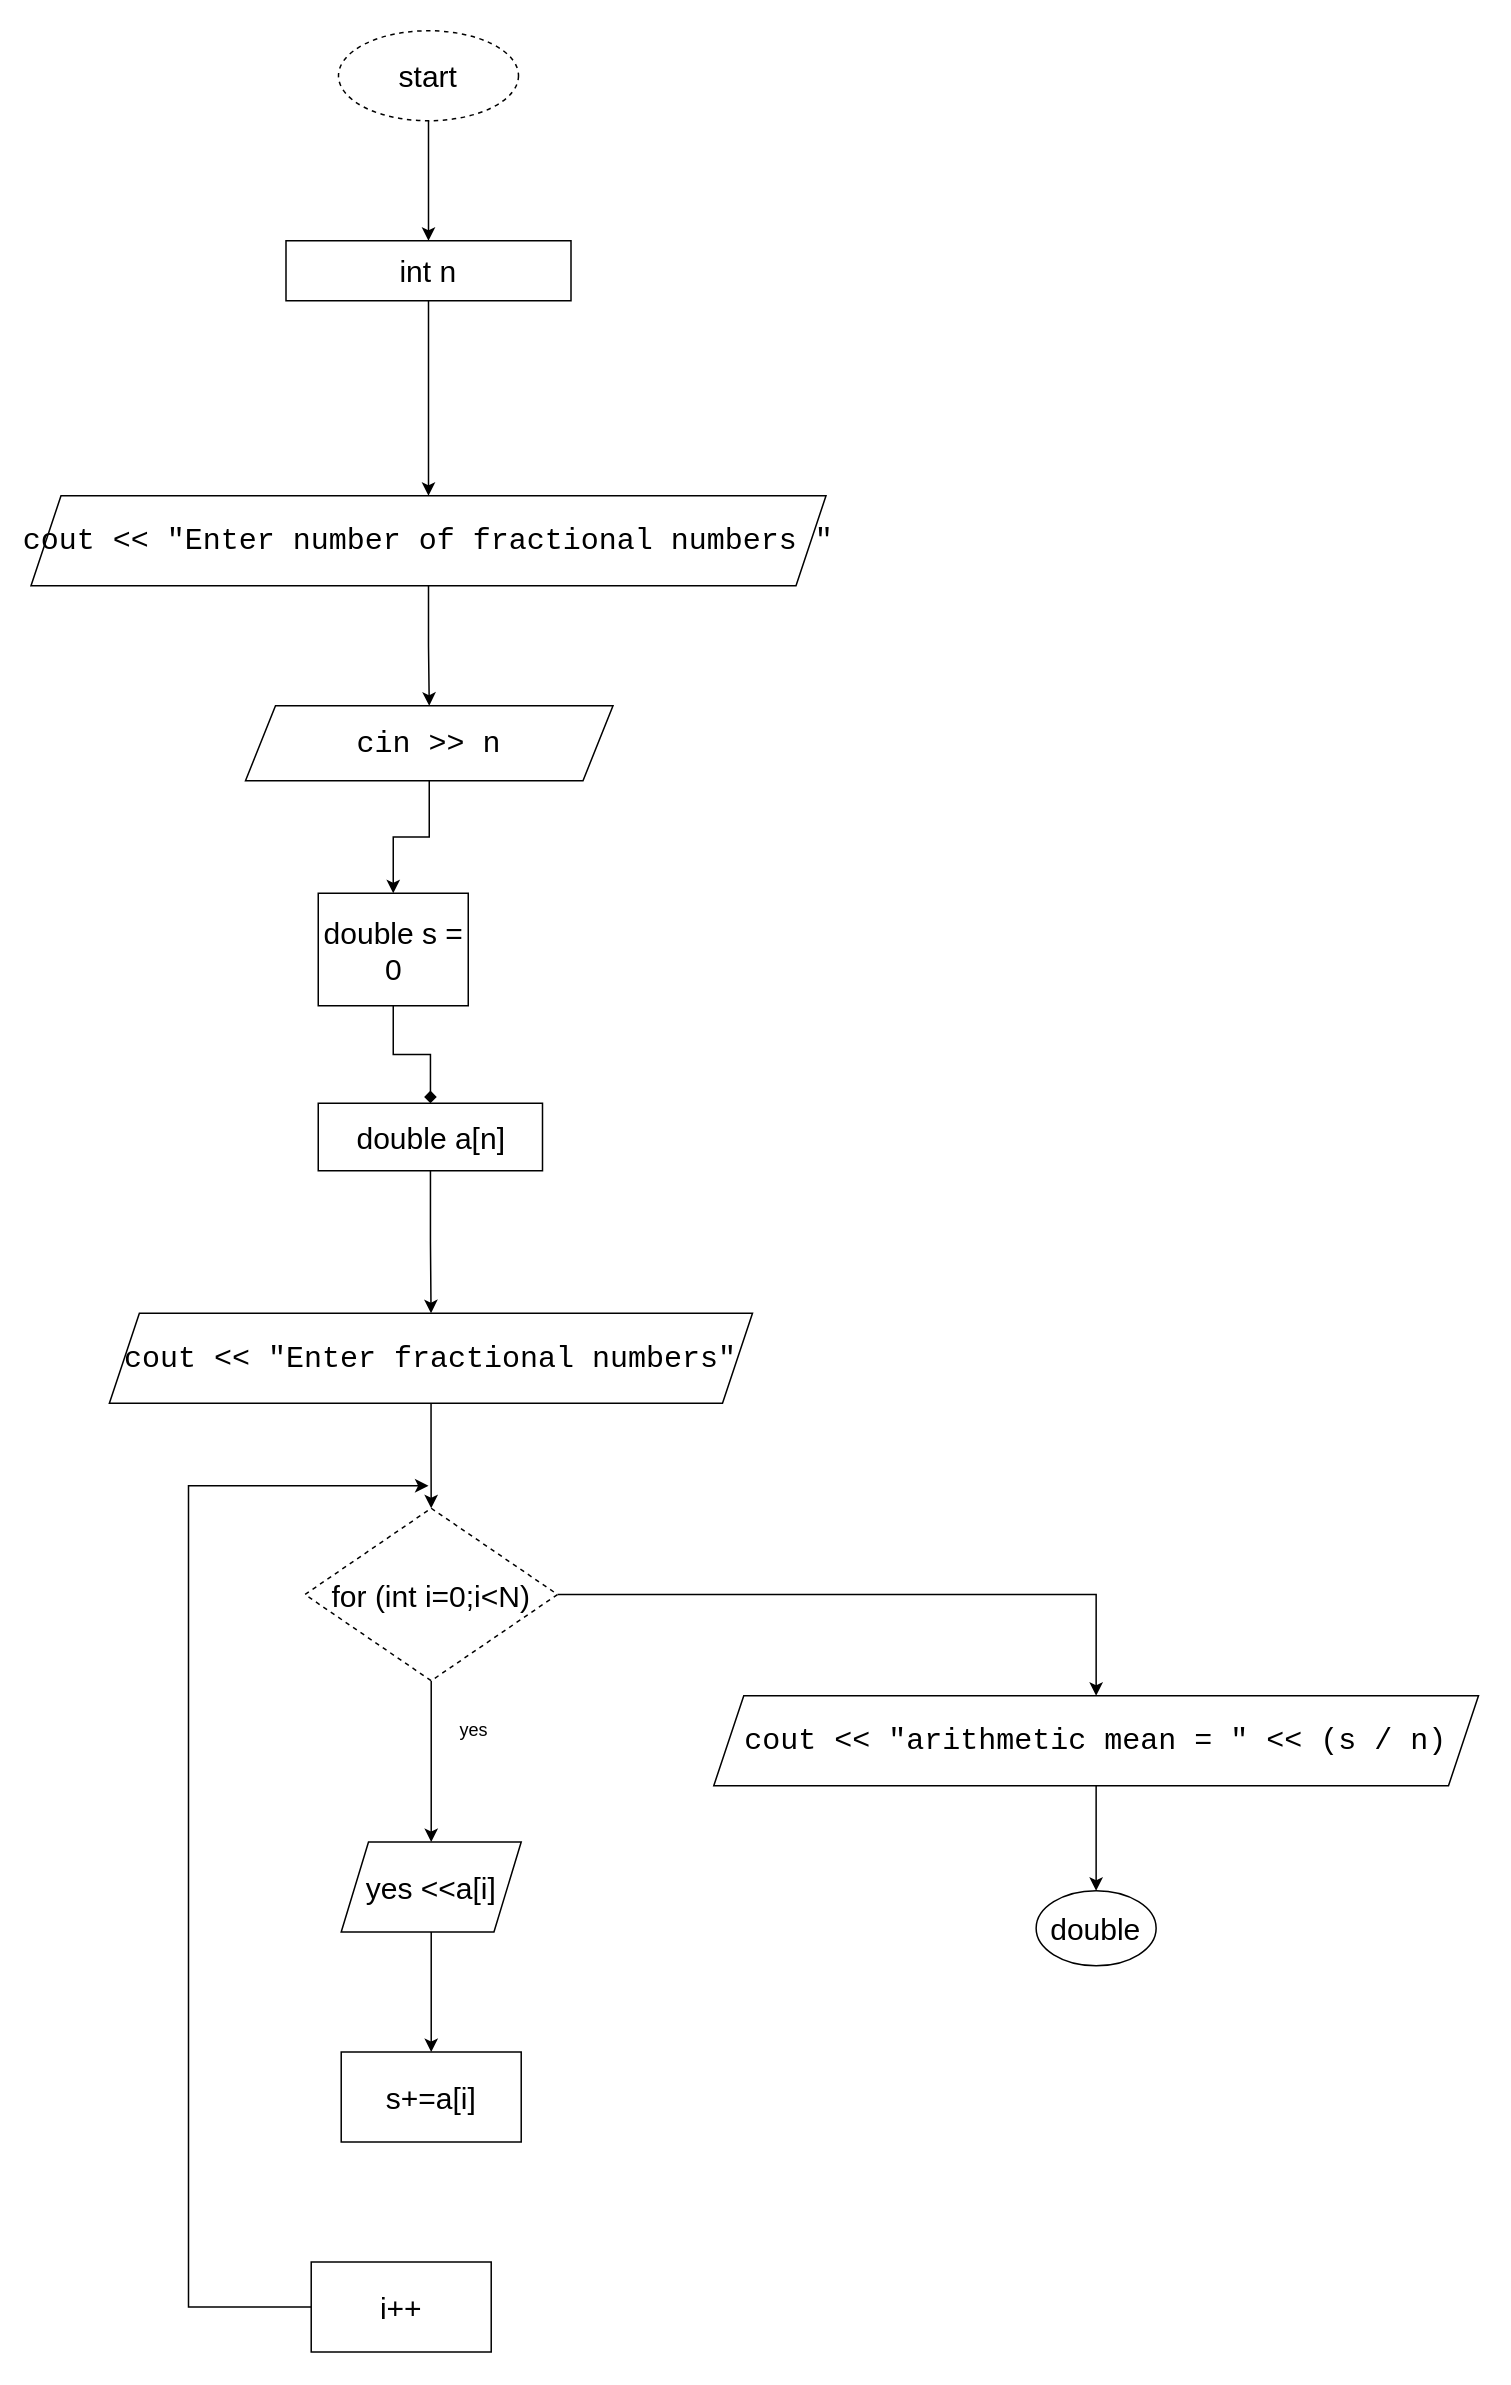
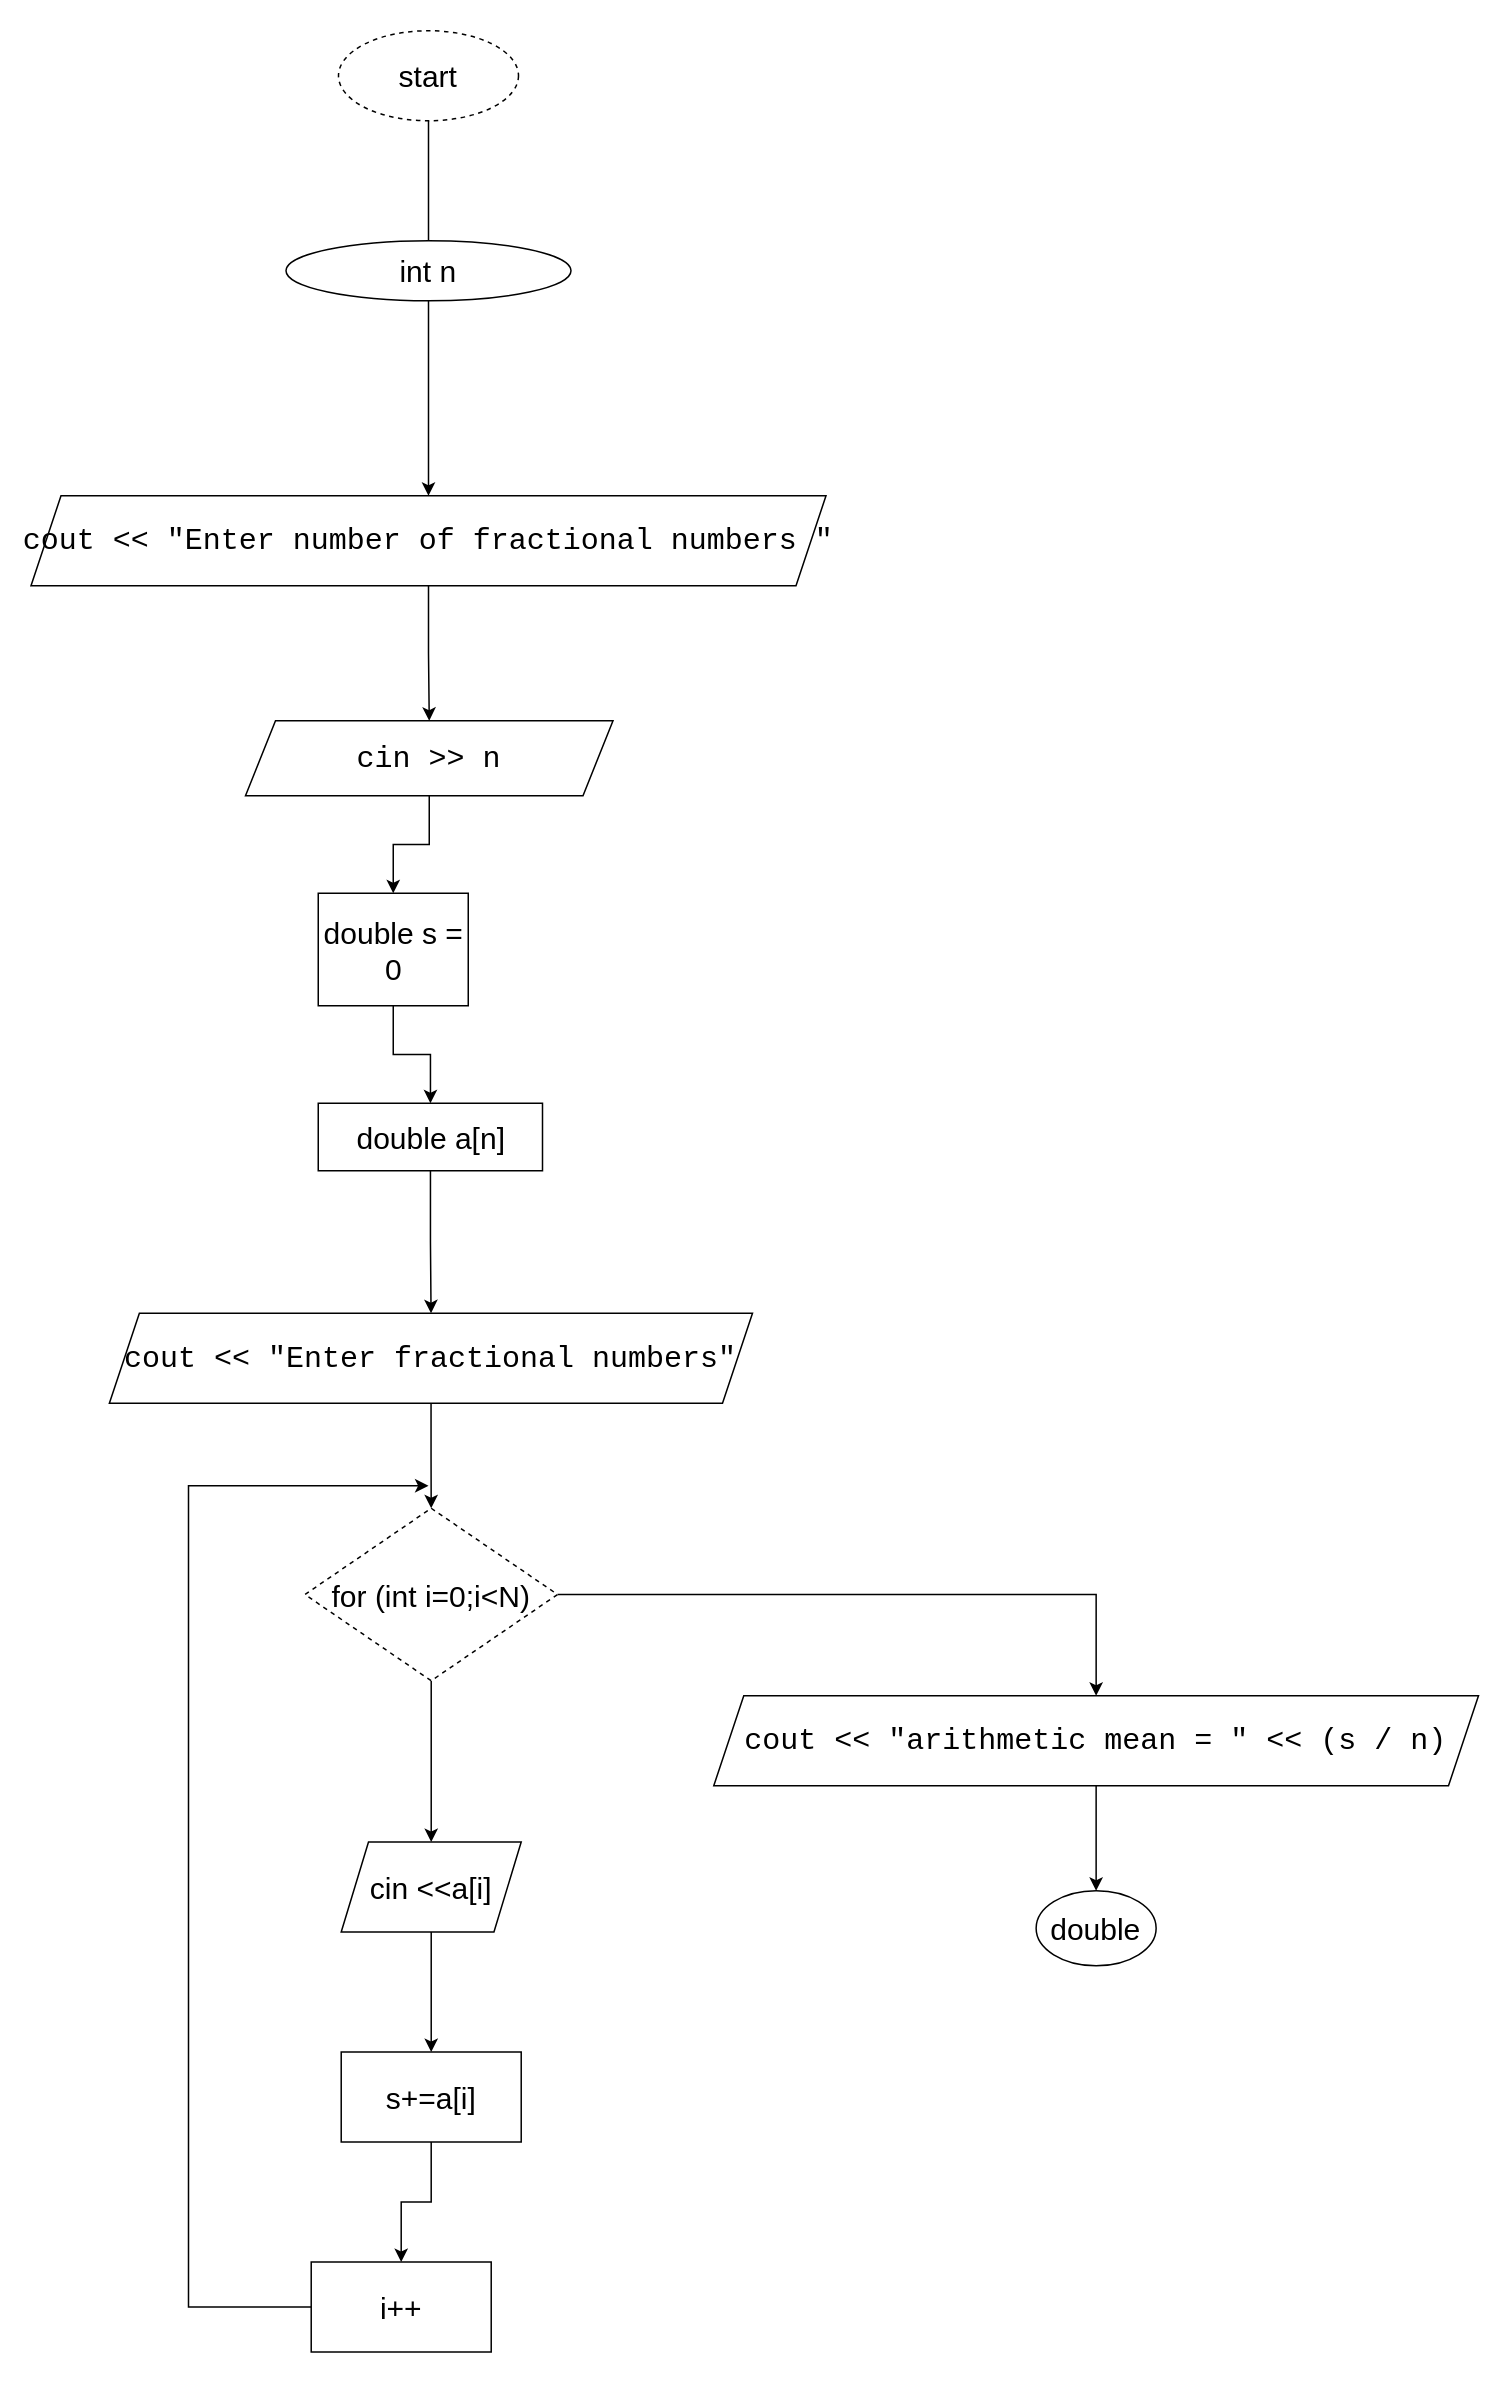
  <mxCell id="0" />
  <mxCell id="1" parent="0" />
- <mxCell id="2" value="" style="edgeStyle=orthogonalEdgeStyle;rounded=0;orthogonalLoop=1;jettySize=auto;html=1;" parent="1" source="3" target="5" edge="1"><mxGeometry relative="1" as="geometry" /></mxCell>
+ <mxCell id="2" value="" style="edgeStyle=orthogonalEdgeStyle;rounded=0;orthogonalLoop=1;jettySize=auto;html=1;endArrow=none;" parent="1" source="3" target="5" edge="1"><mxGeometry relative="1" as="geometry" /></mxCell>
  <mxCell id="3" value="&lt;font style=&quot;font-size: 20px;&quot;&gt;start&lt;/font&gt;" style="ellipse;whiteSpace=wrap;html=1;dashed=1;" parent="1" vertex="1"><mxGeometry x="225" y="20" width="120" height="60" as="geometry" /></mxCell>
  <mxCell id="4" value="" style="edgeStyle=orthogonalEdgeStyle;rounded=0;orthogonalLoop=1;jettySize=auto;html=1;" parent="1" source="5" target="7" edge="1"><mxGeometry relative="1" as="geometry" /></mxCell>
- <mxCell id="5" value="&lt;font style=&quot;font-size: 20px;&quot;&gt;int n&lt;/font&gt;" style="whiteSpace=wrap;html=1;" parent="1" vertex="1"><mxGeometry x="190" y="160" width="190" height="40" as="geometry" /></mxCell>
+ <mxCell id="5" value="&lt;font style=&quot;font-size: 20px;&quot;&gt;int n&lt;/font&gt;" style="ellipse;whiteSpace=wrap;html=1;" parent="1" vertex="1"><mxGeometry x="190" y="160" width="190" height="40" as="geometry" /></mxCell>
  <mxCell id="6" value="" style="edgeStyle=orthogonalEdgeStyle;rounded=0;orthogonalLoop=1;jettySize=auto;html=1;" parent="1" source="7" target="9" edge="1"><mxGeometry relative="1" as="geometry" /></mxCell>
  <mxCell id="7" value="&lt;div style=&quot;font-family: Consolas, &amp;quot;Courier New&amp;quot;, monospace; font-weight: normal; line-height: 19px; white-space: pre; font-size: 20px;&quot;&gt;&lt;div style=&quot;&quot;&gt;&lt;font style=&quot;font-size: 20px;&quot;&gt;cout &amp;lt;&amp;lt; &quot;Enter number of fractional numbers &quot;&lt;/font&gt;&lt;/div&gt;&lt;/div&gt;" style="shape=parallelogram;perimeter=parallelogramPerimeter;whiteSpace=wrap;html=1;fixedSize=1;" parent="1" vertex="1"><mxGeometry x="20" y="330" width="530" height="60" as="geometry" /></mxCell>
  <mxCell id="8" value="" style="edgeStyle=orthogonalEdgeStyle;rounded=0;orthogonalLoop=1;jettySize=auto;html=1;" parent="1" source="9" target="11" edge="1"><mxGeometry relative="1" as="geometry" /></mxCell>
- <mxCell id="9" value="&lt;div style=&quot;font-family: Consolas, &amp;quot;Courier New&amp;quot;, monospace; font-weight: normal; line-height: 19px; white-space: pre; font-size: 20px;&quot;&gt;&lt;div style=&quot;&quot;&gt;cin &amp;gt;&amp;gt; n&lt;/div&gt;&lt;/div&gt;" style="shape=parallelogram;perimeter=parallelogramPerimeter;whiteSpace=wrap;html=1;fixedSize=1;" parent="1" vertex="1"><mxGeometry x="163" y="470" width="245" height="50" as="geometry" /></mxCell>
- <mxCell id="10" value="" style="edgeStyle=orthogonalEdgeStyle;rounded=0;orthogonalLoop=1;jettySize=auto;html=1;endArrow=diamond;" parent="1" source="11" target="13" edge="1"><mxGeometry relative="1" as="geometry" /></mxCell>
+ <mxCell id="9" value="&lt;div style=&quot;font-family: Consolas, &amp;quot;Courier New&amp;quot;, monospace; font-weight: normal; line-height: 19px; white-space: pre; font-size: 20px;&quot;&gt;&lt;div style=&quot;&quot;&gt;cin &amp;gt;&amp;gt; n&lt;/div&gt;&lt;/div&gt;" style="shape=parallelogram;perimeter=parallelogramPerimeter;whiteSpace=wrap;html=1;fixedSize=1;" parent="1" vertex="1"><mxGeometry x="163" y="480" width="245" height="50" as="geometry" /></mxCell>
+ <mxCell id="10" value="" style="edgeStyle=orthogonalEdgeStyle;rounded=0;orthogonalLoop=1;jettySize=auto;html=1;" parent="1" source="11" target="13" edge="1"><mxGeometry relative="1" as="geometry" /></mxCell>
  <mxCell id="11" value="&lt;font style=&quot;font-size: 20px;&quot;&gt;double s = 0&lt;/font&gt;" style="whiteSpace=wrap;html=1;" parent="1" vertex="1"><mxGeometry x="211.5" y="595" width="100" height="75" as="geometry" /></mxCell>
  <mxCell id="12" value="" style="edgeStyle=orthogonalEdgeStyle;rounded=0;orthogonalLoop=1;jettySize=auto;html=1;" parent="1" source="13" target="15" edge="1"><mxGeometry relative="1" as="geometry" /></mxCell>
  <mxCell id="13" value="&lt;font style=&quot;font-size: 20px;&quot;&gt;double a[n]&lt;/font&gt;" style="whiteSpace=wrap;html=1;" parent="1" vertex="1"><mxGeometry x="211.5" y="735" width="149.5" height="45" as="geometry" /></mxCell>
  <mxCell id="14" value="" style="edgeStyle=orthogonalEdgeStyle;rounded=0;orthogonalLoop=1;jettySize=auto;html=1;" parent="1" source="15" target="18" edge="1"><mxGeometry relative="1" as="geometry" /></mxCell>
  <mxCell id="15" value="&lt;div style=&quot;font-family: Consolas, &amp;quot;Courier New&amp;quot;, monospace; font-size: 20px; line-height: 19px; white-space: pre;&quot;&gt;cout &amp;lt;&amp;lt; &quot;Enter fractional numbers&quot;&lt;/div&gt;" style="shape=parallelogram;perimeter=parallelogramPerimeter;whiteSpace=wrap;html=1;fixedSize=1;" parent="1" vertex="1"><mxGeometry x="72.25" y="875" width="428.75" height="60" as="geometry" /></mxCell>
  <mxCell id="16" value="" style="edgeStyle=orthogonalEdgeStyle;rounded=0;orthogonalLoop=1;jettySize=auto;html=1;" parent="1" source="18" target="20" edge="1"><mxGeometry relative="1" as="geometry" /></mxCell>
  <mxCell id="17" value="" style="edgeStyle=orthogonalEdgeStyle;rounded=0;orthogonalLoop=1;jettySize=auto;html=1;" parent="1" source="18" target="26" edge="1"><mxGeometry relative="1" as="geometry" /></mxCell>
  <mxCell id="18" value="&lt;font style=&quot;font-size: 20px;&quot;&gt;for (int i=0;i&amp;lt;N)&lt;/font&gt;" style="rhombus;whiteSpace=wrap;html=1;dashed=1;" parent="1" vertex="1"><mxGeometry x="202.63" y="1005" width="168.37" height="115" as="geometry" /></mxCell>
  <mxCell id="19" value="" style="edgeStyle=orthogonalEdgeStyle;rounded=0;orthogonalLoop=1;jettySize=auto;html=1;" parent="1" source="20" target="22" edge="1"><mxGeometry relative="1" as="geometry" /></mxCell>
- <mxCell id="20" value="&lt;font style=&quot;font-size: 20px;&quot;&gt;yes &amp;lt;&amp;lt;a[i]&lt;/font&gt;" style="shape=parallelogram;perimeter=parallelogramPerimeter;whiteSpace=wrap;html=1;fixedSize=1;size=18.185;" parent="1" vertex="1"><mxGeometry x="226.815" y="1227.5" width="120" height="60" as="geometry" /></mxCell>
+ <mxCell id="20" value="&lt;font style=&quot;font-size: 20px;&quot;&gt;cin &amp;lt;&amp;lt;a[i]&lt;/font&gt;" style="shape=parallelogram;perimeter=parallelogramPerimeter;whiteSpace=wrap;html=1;fixedSize=1;size=18.185;" parent="1" vertex="1"><mxGeometry x="226.815" y="1227.5" width="120" height="60" as="geometry" /></mxCell>
+ <mxCell id="21" value="" style="edgeStyle=orthogonalEdgeStyle;rounded=0;orthogonalLoop=1;jettySize=auto;html=1;" parent="1" source="22" target="24" edge="1"><mxGeometry relative="1" as="geometry" /></mxCell>
  <mxCell id="22" value="&lt;font style=&quot;font-size: 20px;&quot;&gt;s+=a[i]&lt;/font&gt;" style="whiteSpace=wrap;html=1;" parent="1" vertex="1"><mxGeometry x="226.815" y="1367.5" width="120" height="60" as="geometry" /></mxCell>
  <mxCell id="23" style="edgeStyle=orthogonalEdgeStyle;rounded=0;orthogonalLoop=1;jettySize=auto;html=1;exitX=0;exitY=0.5;exitDx=0;exitDy=0;" parent="1" source="24" edge="1"><mxGeometry relative="1" as="geometry"><mxPoint x="285" y="990" as="targetPoint" /><Array as="points"><mxPoint x="125" y="1538" /><mxPoint x="125" y="990" /></Array></mxGeometry></mxCell>
  <mxCell id="24" value="&lt;font style=&quot;font-size: 20px;&quot;&gt;i++&lt;/font&gt;" style="whiteSpace=wrap;html=1;" parent="1" vertex="1"><mxGeometry x="206.815" y="1507.5" width="120" height="60" as="geometry" /></mxCell>
  <mxCell id="25" value="" style="edgeStyle=orthogonalEdgeStyle;rounded=0;orthogonalLoop=1;jettySize=auto;html=1;" parent="1" source="26" target="27" edge="1"><mxGeometry relative="1" as="geometry" /></mxCell>
  <mxCell id="26" value="&lt;div style=&quot;font-family: Consolas, &amp;quot;Courier New&amp;quot;, monospace; font-size: 20px; line-height: 19px; white-space: pre;&quot;&gt;&lt;div style=&quot;color: rgb(204, 204, 204); background-color: rgb(31, 31, 31);&quot;&gt;&lt;/div&gt;&lt;div style=&quot;&quot;&gt;cout &amp;lt;&amp;lt; &quot;arithmetic mean = &quot; &amp;lt;&amp;lt; (s / n)&lt;/div&gt;&lt;/div&gt;" style="shape=parallelogram;perimeter=parallelogramPerimeter;whiteSpace=wrap;html=1;fixedSize=1;" parent="1" vertex="1"><mxGeometry x="475.18" y="1130" width="509.82" height="60" as="geometry" /></mxCell>
  <mxCell id="27" value="&lt;font style=&quot;font-size: 20px;&quot;&gt;double&lt;/font&gt;" style="ellipse;whiteSpace=wrap;html=1;" parent="1" vertex="1"><mxGeometry x="690.09" y="1260" width="80" height="50" as="geometry" /></mxCell>
- <mxCell id="28" value="yes" style="text;html=1;align=center;verticalAlign=middle;resizable=0;points=[];autosize=1;strokeColor=none;fillColor=none;" vertex="1" parent="1"><mxGeometry x="295" y="1138" width="40" height="30" as="geometry" /></mxCell>
